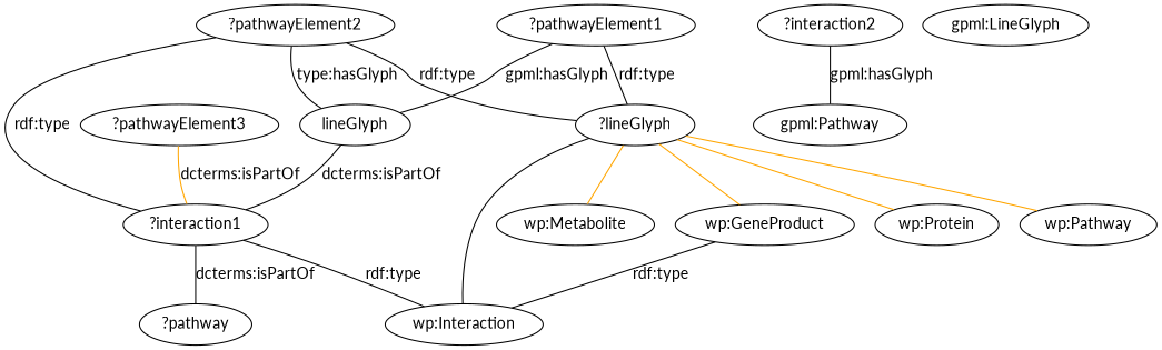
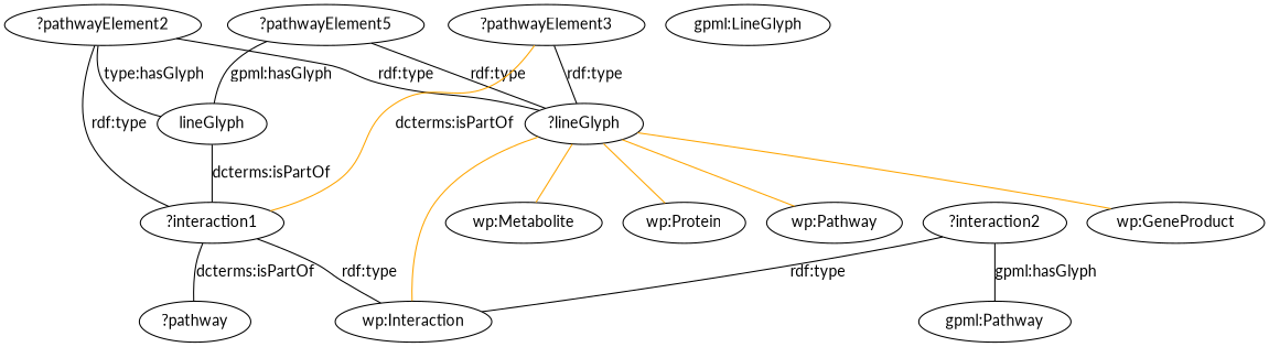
  graph {
    fontname=Lato
    node [fontname=Lato]
    edge [fontname=Lato]
    n1 [label="?interaction1"]
    n2 [label="wp:Interaction"]
    n3 [label="?pathway"]
    n4 [label="?interaction2"]
    n5 [label="gpml:Pathway"]
-   n6 [label="?pathwayElement1"]
+   n6 [label="?pathwayElement5"]
    n7 [label="?lineGlyph"]
    lineGlyph
    n9 [label="wp:GeneProduct"]
    n10 [label="wp:Metabolite"]
    n11 [label="wp:Protein"]
    n12 [label="wp:Pathway"]
    n13 [label="?pathwayElement2"]
    n14 [label="?pathwayElement3"]
    n15 [label="gpml:LineGlyph"]
    n1 -- n2 [label="rdf:type"]
    n1 -- n3 [label="dcterms:isPartOf"]
-   n9 -- n2 [label="rdf:type"]
+   n4 -- n2 [label="rdf:type"]
    n4 -- n5 [label="gpml:hasGlyph"]
    n6 -- n7 [label="rdf:type"]
    n6 -- lineGlyph [label="gpml:hasGlyph"]
-   n7 -- n2 [color=black]
+   n7 -- n2 [color=orange]
    n7 -- n9 [color=orange]
    n7 -- n10 [color=orange]
    n7 -- n11 [color=orange]
    n7 -- n12 [color=orange]
    lineGlyph -- n1 [label="dcterms:isPartOf"]
    n13 -- n1 [label="rdf:type"]
    n13 -- n7 [label="rdf:type"]
    n13 -- lineGlyph [label="type:hasGlyph"]
    n14 -- n1 [color=orange label="dcterms:isPartOf"]
+   n14 -- n7 [label="rdf:type"]
  }
